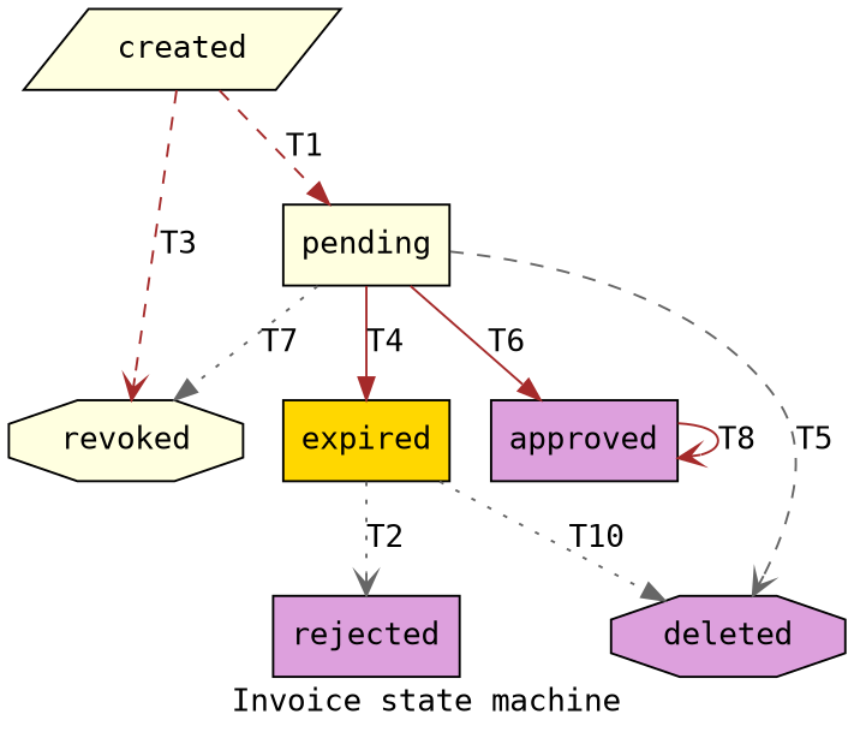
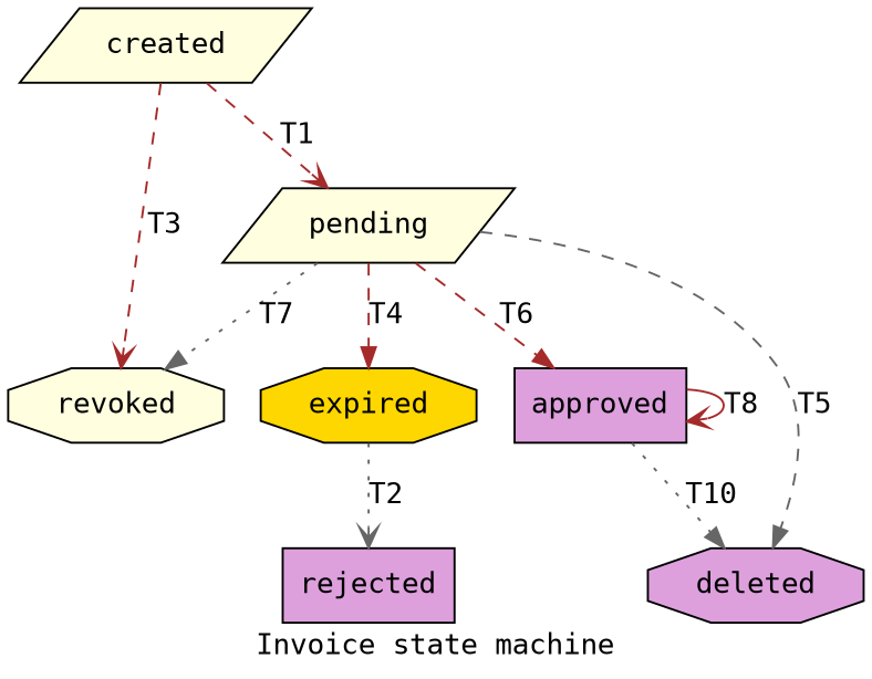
  digraph {
    fontname="DejaVu Sans Mono"
    label="Invoice state machine"
    node [fillcolor=lightyellow fontname="DejaVu Sans Mono" shape=octagon style=filled]
    edge [arrowhead=normal color=brown dir=forward fontname="DejaVu Sans Mono" style=dashed]
    n1 [label=created shape=parallelogram]
    n2 [label=revoked]
-   n3 [label=pending shape=box]
+   n3 [label=pending shape=parallelogram]
    n4 [fillcolor=plum label=rejected shape=box]
-   n5 [fillcolor=gold label=expired shape=box]
+   n5 [fillcolor=gold label=expired]
    n6 [fillcolor=plum label=approved shape=box]
    n7 [fillcolor=plum label=deleted]
    n1 -> n2 [arrowhead=vee label=T3]
-   n1 -> n3 [label=T1]
+   n1 -> n3 [arrowhead=vee label=T1]
    n3 -> n2 [color=gray40 label=T7 style=dotted]
-   n3 -> n5 [label=T4 style=solid]
-   n3 -> n6 [label=T6 style=solid]
-   n3 -> n7 [arrowhead=vee color=gray40 label=T5]
+   n3 -> n5 [label=T4]
+   n3 -> n6 [label=T6]
+   n3 -> n7 [color=gray40 label=T5]
    n5 -> n4 [arrowhead=vee color=gray40 label=T2 style=dotted]
    n6 -> n6 [arrowhead=vee label=T8 style=solid]
-   n5 -> n7 [color=gray40 label=T10 style=dotted]
+   n6 -> n7 [color=gray40 label=T10 style=dotted]
  }
